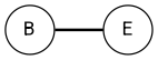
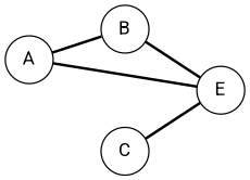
  digraph {
    rankdir=LR
    fontname=Roboto
    node [shape=circle fontname=Roboto]
    edge [arrowhead=none penwidth=2 fontname=Roboto]
+   A
    B
    E
+   C
+   A -> B
+   A -> E
    B -> E
+   C -> E
  }
